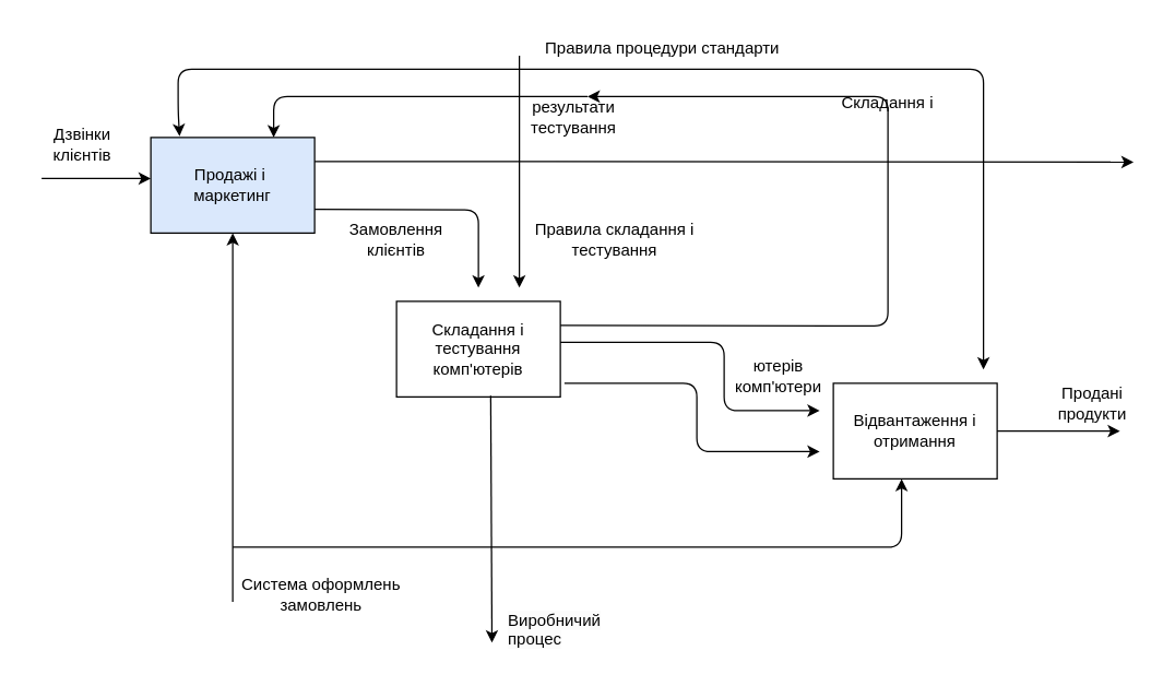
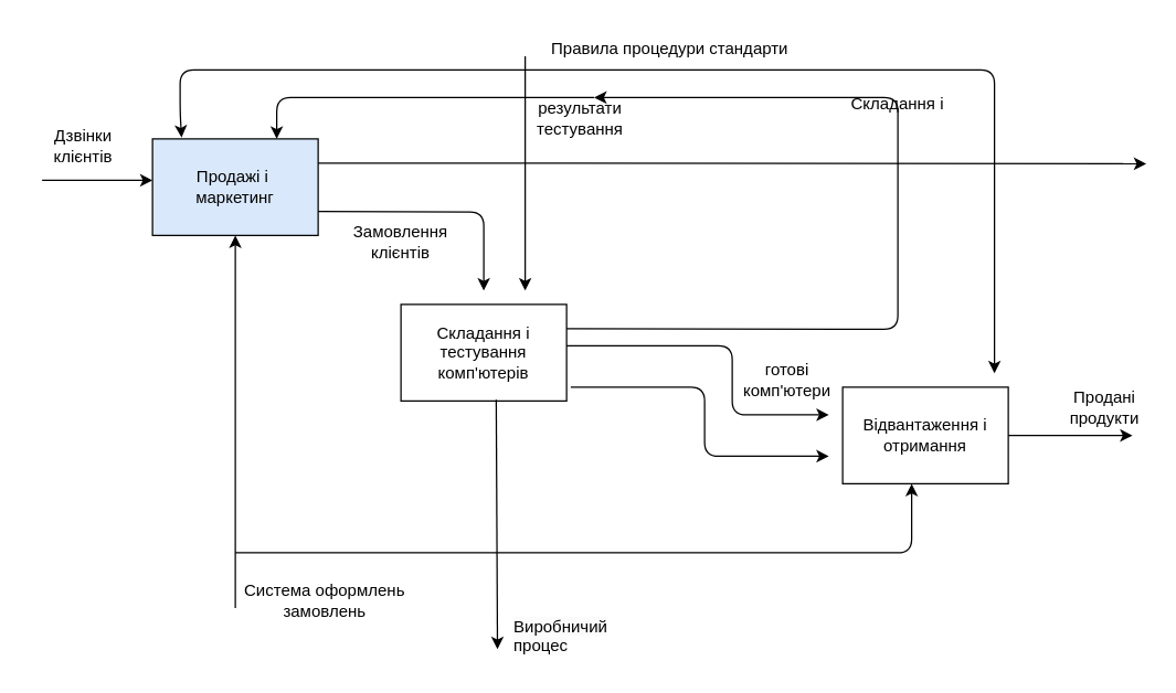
  <mxCell id="0" />
  <mxCell id="1" parent="0" />
  <mxCell id="2" value="Продажі і&amp;nbsp;&lt;div&gt;маркетинг&lt;/div&gt;" style="whiteSpace=wrap;html=1;align=center;labelBackgroundColor=none;fillColor=#dae8fc;" vertex="1" parent="1"><mxGeometry x="110" y="100" width="120" height="70" as="geometry" /></mxCell>
  <mxCell id="3" value="Складання і тестування&lt;div&gt;комп'ютерів&lt;/div&gt;" style="whiteSpace=wrap;html=1;align=center;labelBackgroundColor=none;" vertex="1" parent="1"><mxGeometry x="290" y="220" width="120" height="70" as="geometry" /></mxCell>
  <mxCell id="4" value="Відвантаження і отримання" style="whiteSpace=wrap;html=1;align=center;labelBackgroundColor=none;" vertex="1" parent="1"><mxGeometry x="610" y="280" width="120" height="70" as="geometry" /></mxCell>
  <mxCell id="5" value="" style="endArrow=classic;html=1;rounded=1;" edge="1" parent="1"><mxGeometry width="50" height="50" relative="1" as="geometry"><mxPoint x="30" y="130" as="sourcePoint" /><mxPoint x="110" y="130" as="targetPoint" /></mxGeometry></mxCell>
  <mxCell id="6" value="" style="endArrow=classic;html=1;rounded=1;entryX=0.5;entryY=1;entryDx=0;entryDy=0;" edge="1" parent="1" target="2"><mxGeometry width="50" height="50" relative="1" as="geometry"><mxPoint x="170" y="440" as="sourcePoint" /><mxPoint x="170" y="210" as="targetPoint" /></mxGeometry></mxCell>
  <mxCell id="7" value="" style="endArrow=classic;html=1;rounded=1;" edge="1" parent="1"><mxGeometry width="50" height="50" relative="1" as="geometry"><mxPoint x="170" y="400" as="sourcePoint" /><mxPoint x="660" y="350" as="targetPoint" /><Array as="points"><mxPoint x="210" y="400" /><mxPoint x="290" y="400" /><mxPoint x="660" y="400" /></Array></mxGeometry></mxCell>
  <mxCell id="8" value="" style="endArrow=classic;html=1;rounded=1;exitX=1;exitY=0.5;exitDx=0;exitDy=0;" edge="1" parent="1" source="4"><mxGeometry width="50" height="50" relative="1" as="geometry"><mxPoint x="760" y="330" as="sourcePoint" /><mxPoint x="820" y="315" as="targetPoint" /></mxGeometry></mxCell>
  <mxCell id="9" value="" style="endArrow=classic;html=1;rounded=1;exitX=1;exitY=0.75;exitDx=0;exitDy=0;" edge="1" parent="1" source="2"><mxGeometry width="50" height="50" relative="1" as="geometry"><mxPoint x="390" y="310" as="sourcePoint" /><mxPoint x="350" y="210" as="targetPoint" /><Array as="points"><mxPoint x="350" y="153" /></Array></mxGeometry></mxCell>
  <mxCell id="10" value="" style="endArrow=classic;html=1;rounded=1;exitX=1;exitY=0.25;exitDx=0;exitDy=0;" edge="1" parent="1" source="2"><mxGeometry width="50" height="50" relative="1" as="geometry"><mxPoint x="390" y="310" as="sourcePoint" /><mxPoint x="830" y="118" as="targetPoint" /></mxGeometry></mxCell>
  <mxCell id="11" value="" style="endArrow=classic;html=1;rounded=1;" edge="1" parent="1"><mxGeometry width="50" height="50" relative="1" as="geometry"><mxPoint x="380" y="40" as="sourcePoint" /><mxPoint x="380" y="210" as="targetPoint" /></mxGeometry></mxCell>
  <mxCell id="12" value="" style="endArrow=classic;html=1;rounded=1;exitX=1.025;exitY=0.857;exitDx=0;exitDy=0;exitPerimeter=0;" edge="1" parent="1" source="3"><mxGeometry width="50" height="50" relative="1" as="geometry"><mxPoint x="440" y="280" as="sourcePoint" /><mxPoint x="600" y="330" as="targetPoint" /><Array as="points"><mxPoint x="510" y="280" /><mxPoint x="510" y="330" /></Array></mxGeometry></mxCell>
  <mxCell id="13" value="" style="endArrow=classic;html=1;rounded=1;exitX=1.025;exitY=0.857;exitDx=0;exitDy=0;exitPerimeter=0;" edge="1" parent="1"><mxGeometry width="50" height="50" relative="1" as="geometry"><mxPoint x="410" y="250" as="sourcePoint" /><mxPoint x="600" y="300" as="targetPoint" /><Array as="points"><mxPoint x="530" y="250" /><mxPoint x="530" y="300" /></Array></mxGeometry></mxCell>
  <mxCell id="14" value="" style="endArrow=classic;html=1;rounded=1;exitX=1;exitY=0.25;exitDx=0;exitDy=0;" edge="1" parent="1" source="3"><mxGeometry width="50" height="50" relative="1" as="geometry"><mxPoint x="440" y="280" as="sourcePoint" /><mxPoint x="430" y="70" as="targetPoint" /><Array as="points"><mxPoint x="650" y="238" /><mxPoint x="650" y="70" /></Array></mxGeometry></mxCell>
  <mxCell id="15" value="" style="endArrow=classic;html=1;rounded=1;entryX=0.75;entryY=0;entryDx=0;entryDy=0;" edge="1" parent="1" target="2"><mxGeometry width="50" height="50" relative="1" as="geometry"><mxPoint x="430" y="70" as="sourcePoint" /><mxPoint x="490" y="230" as="targetPoint" /><Array as="points"><mxPoint x="320" y="70" /><mxPoint x="230" y="70" /><mxPoint x="200" y="70" /></Array></mxGeometry></mxCell>
  <mxCell id="16" value="" style="endArrow=classic;html=1;rounded=1;entryX=0.175;entryY=-0.014;entryDx=0;entryDy=0;entryPerimeter=0;" edge="1" parent="1" target="2"><mxGeometry width="50" height="50" relative="1" as="geometry"><mxPoint x="380" y="50" as="sourcePoint" /><mxPoint x="490" y="230" as="targetPoint" /><Array as="points"><mxPoint x="130" y="50" /><mxPoint x="130" y="80" /></Array></mxGeometry></mxCell>
  <mxCell id="17" value="" style="endArrow=classic;html=1;rounded=1;" edge="1" parent="1"><mxGeometry width="50" height="50" relative="1" as="geometry"><mxPoint x="380" y="50" as="sourcePoint" /><mxPoint x="720" y="270" as="targetPoint" /><Array as="points"><mxPoint x="720" y="50" /><mxPoint x="720" y="210" /></Array></mxGeometry></mxCell>
  <mxCell id="18" value="Система оформлень замовлень" style="text;html=1;align=center;verticalAlign=middle;whiteSpace=wrap;rounded=0;" vertex="1" parent="1"><mxGeometry x="170" y="410" width="130" height="50" as="geometry" /></mxCell>
  <mxCell id="19" value="Продані продукти" style="text;html=1;align=center;verticalAlign=middle;whiteSpace=wrap;rounded=0;" vertex="1" parent="1"><mxGeometry x="770" y="280" width="60" height="30" as="geometry" /></mxCell>
  <mxCell id="20" value="Дзвінки клієнтів" style="text;html=1;align=center;verticalAlign=middle;whiteSpace=wrap;rounded=0;" vertex="1" parent="1"><mxGeometry y="90" width="80" height="30" as="geometry" x="20" /></mxCell>
  <mxCell id="21" value="Правила процедури стандарти" style="text;html=1;align=center;verticalAlign=middle;whiteSpace=wrap;rounded=0;" vertex="1" parent="1"><mxGeometry x="380" y="20" width="210" height="30" as="geometry" /></mxCell>
- <mxCell id="22" value="ютерів комп'ютери" style="text;html=1;align=center;verticalAlign=middle;whiteSpace=wrap;rounded=0;" vertex="1" parent="1"><mxGeometry x="540" y="260" width="60" height="30" as="geometry" /></mxCell>
+ <mxCell id="22" value="готові комп'ютери" style="text;html=1;align=center;verticalAlign=middle;whiteSpace=wrap;rounded=0;" vertex="1" parent="1"><mxGeometry x="540" y="260" width="60" height="30" as="geometry" /></mxCell>
  <mxCell id="23" value="Замовлення клієнтів" style="text;html=1;align=center;verticalAlign=middle;whiteSpace=wrap;rounded=0;" vertex="1" parent="1"><mxGeometry x="260" y="160" width="60" height="30" as="geometry" /></mxCell>
- <mxCell id="24" value="Правила складання і тестування" style="text;html=1;align=center;verticalAlign=middle;whiteSpace=wrap;rounded=0;" vertex="1" parent="1"><mxGeometry x="380" y="160" width="140" height="30" as="geometry" /></mxCell>
  <mxCell id="25" value="Складання і" style="text;html=1;align=center;verticalAlign=middle;whiteSpace=wrap;rounded=0;" vertex="1" parent="1"><mxGeometry x="600" y="60" width="100" height="30" as="geometry" /></mxCell>
  <mxCell id="26" value="результати тестування" style="text;html=1;align=center;verticalAlign=middle;whiteSpace=wrap;rounded=0;" vertex="1" parent="1"><mxGeometry x="370" y="70" width="100" height="30" as="geometry" /></mxCell>
  <mxCell id="27" value="" style="endArrow=classic;html=1;rounded=1;exitX=0.575;exitY=0.986;exitDx=0;exitDy=0;exitPerimeter=0;" edge="1" parent="1" source="3"><mxGeometry width="50" height="50" relative="1" as="geometry"><mxPoint x="280" y="210" as="sourcePoint" /><mxPoint x="359.923" y="470" as="targetPoint" /></mxGeometry></mxCell>
  <mxCell id="28" value="&lt;span style=&quot;caret-color: rgb(0, 0, 0); color: rgb(0, 0, 0); font-family: Helvetica; font-size: 12px; font-style: normal; font-variant-caps: normal; font-weight: 400; letter-spacing: normal; orphans: auto; text-align: center; text-indent: 0px; text-transform: none; white-space: normal; widows: auto; word-spacing: 0px; -webkit-text-stroke-width: 0px; background-color: rgb(251, 251, 251); text-decoration: none; display: inline !important; float: none;&quot;&gt;Виробничий процес&lt;/span&gt;" style="text;whiteSpace=wrap;html=1;" vertex="1" parent="1"><mxGeometry x="370" y="440" width="70" height="40" as="geometry" /></mxCell>
